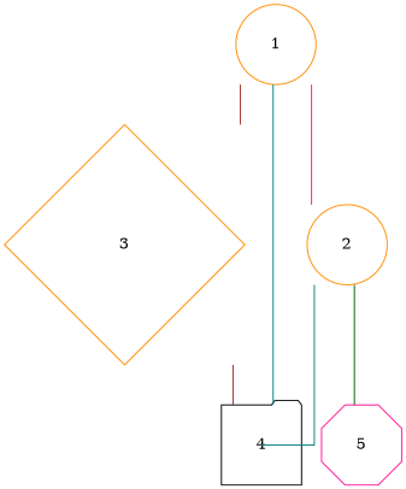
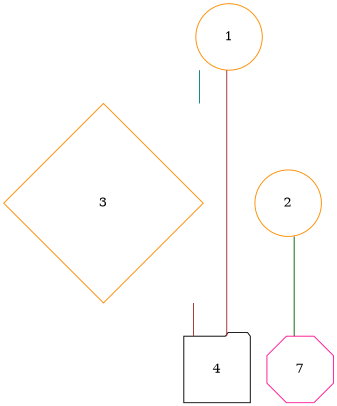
  digraph {
    splines=ortho
    node [color=darkorange shape=ellipse]
    edge [arrowhead=none color=teal headport=n tailport=s]
    1 [height=1 width=1]
    2 [height=1 width=1]
    3 [height=3 shape=diamond width=3]
    4 [color=black height=1 shape=folder width=1]
-   5 [color=deeppink height=1 shape=octagon width=1]
-   1 -> 2 [color=deeppink]
-   1 -> 3 [color=brown]
-   1 -> 4
-   2 -> 4
+   5 [color=deeppink height=1 shape=octagon width=1 label=7]
+   1 -> 3
+   1 -> 4 [color=brown]
    2 -> 5 [color=darkgreen]
    3 -> 4 [color=brown]
  }
